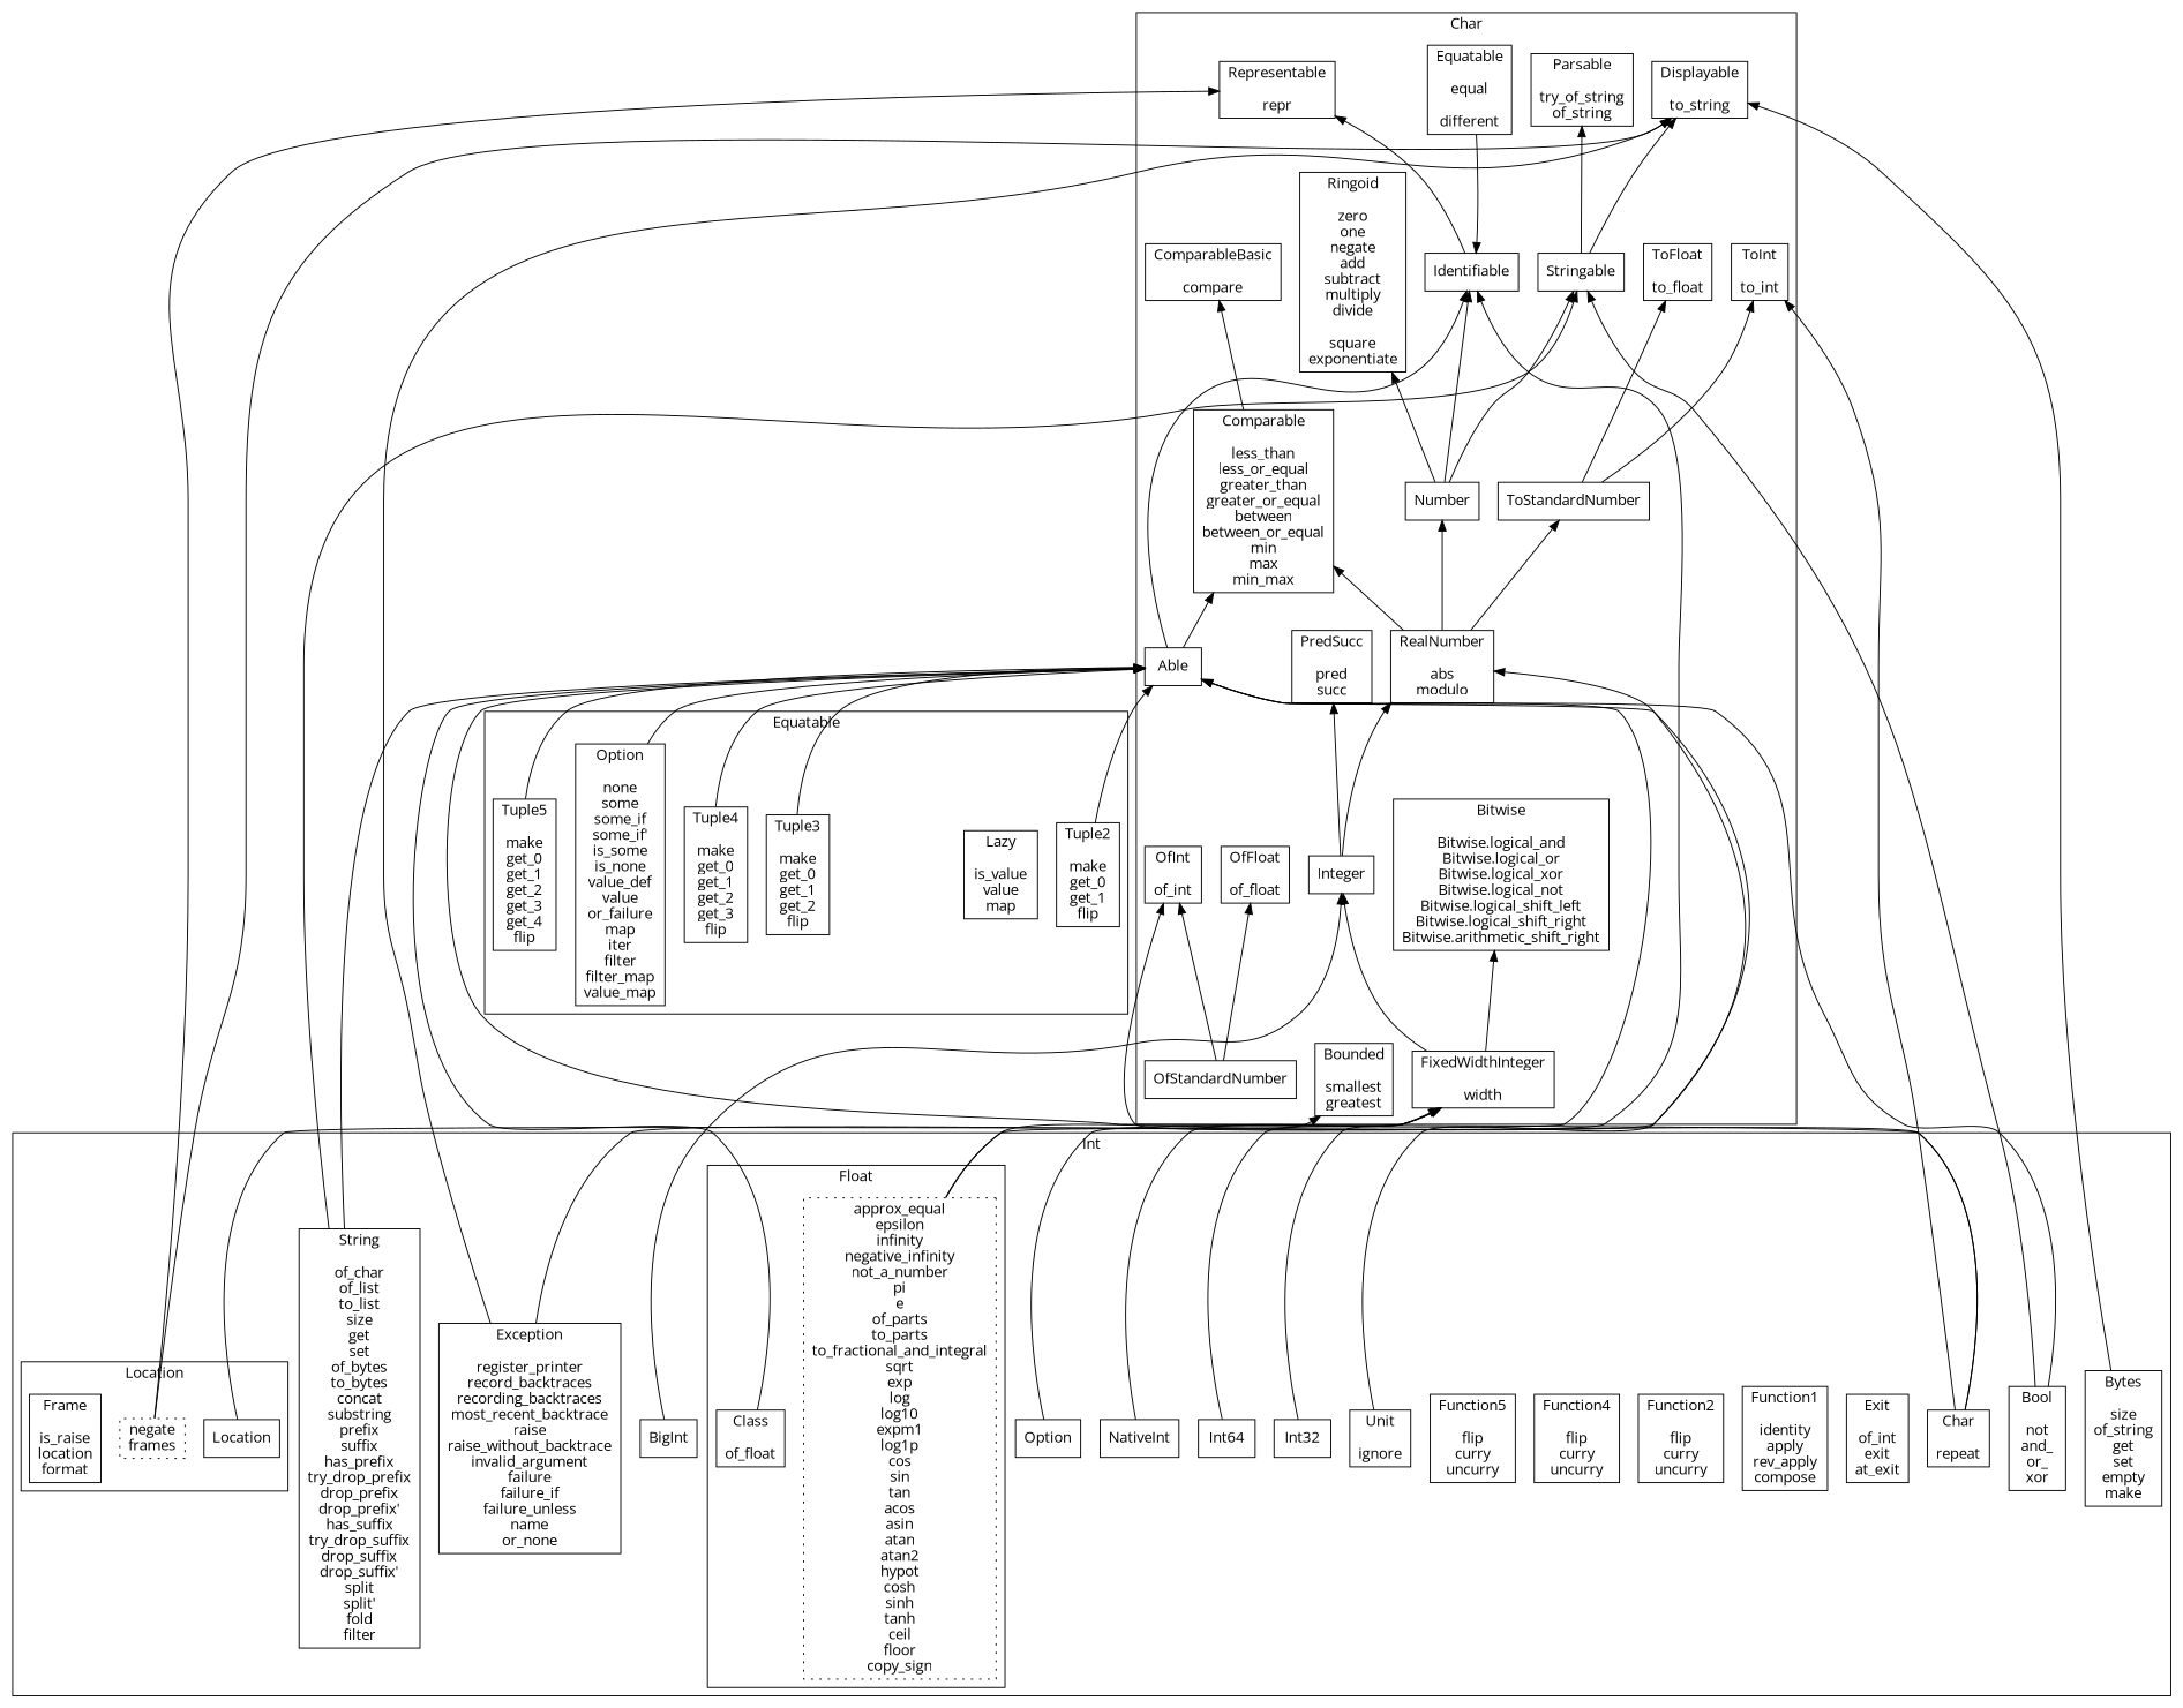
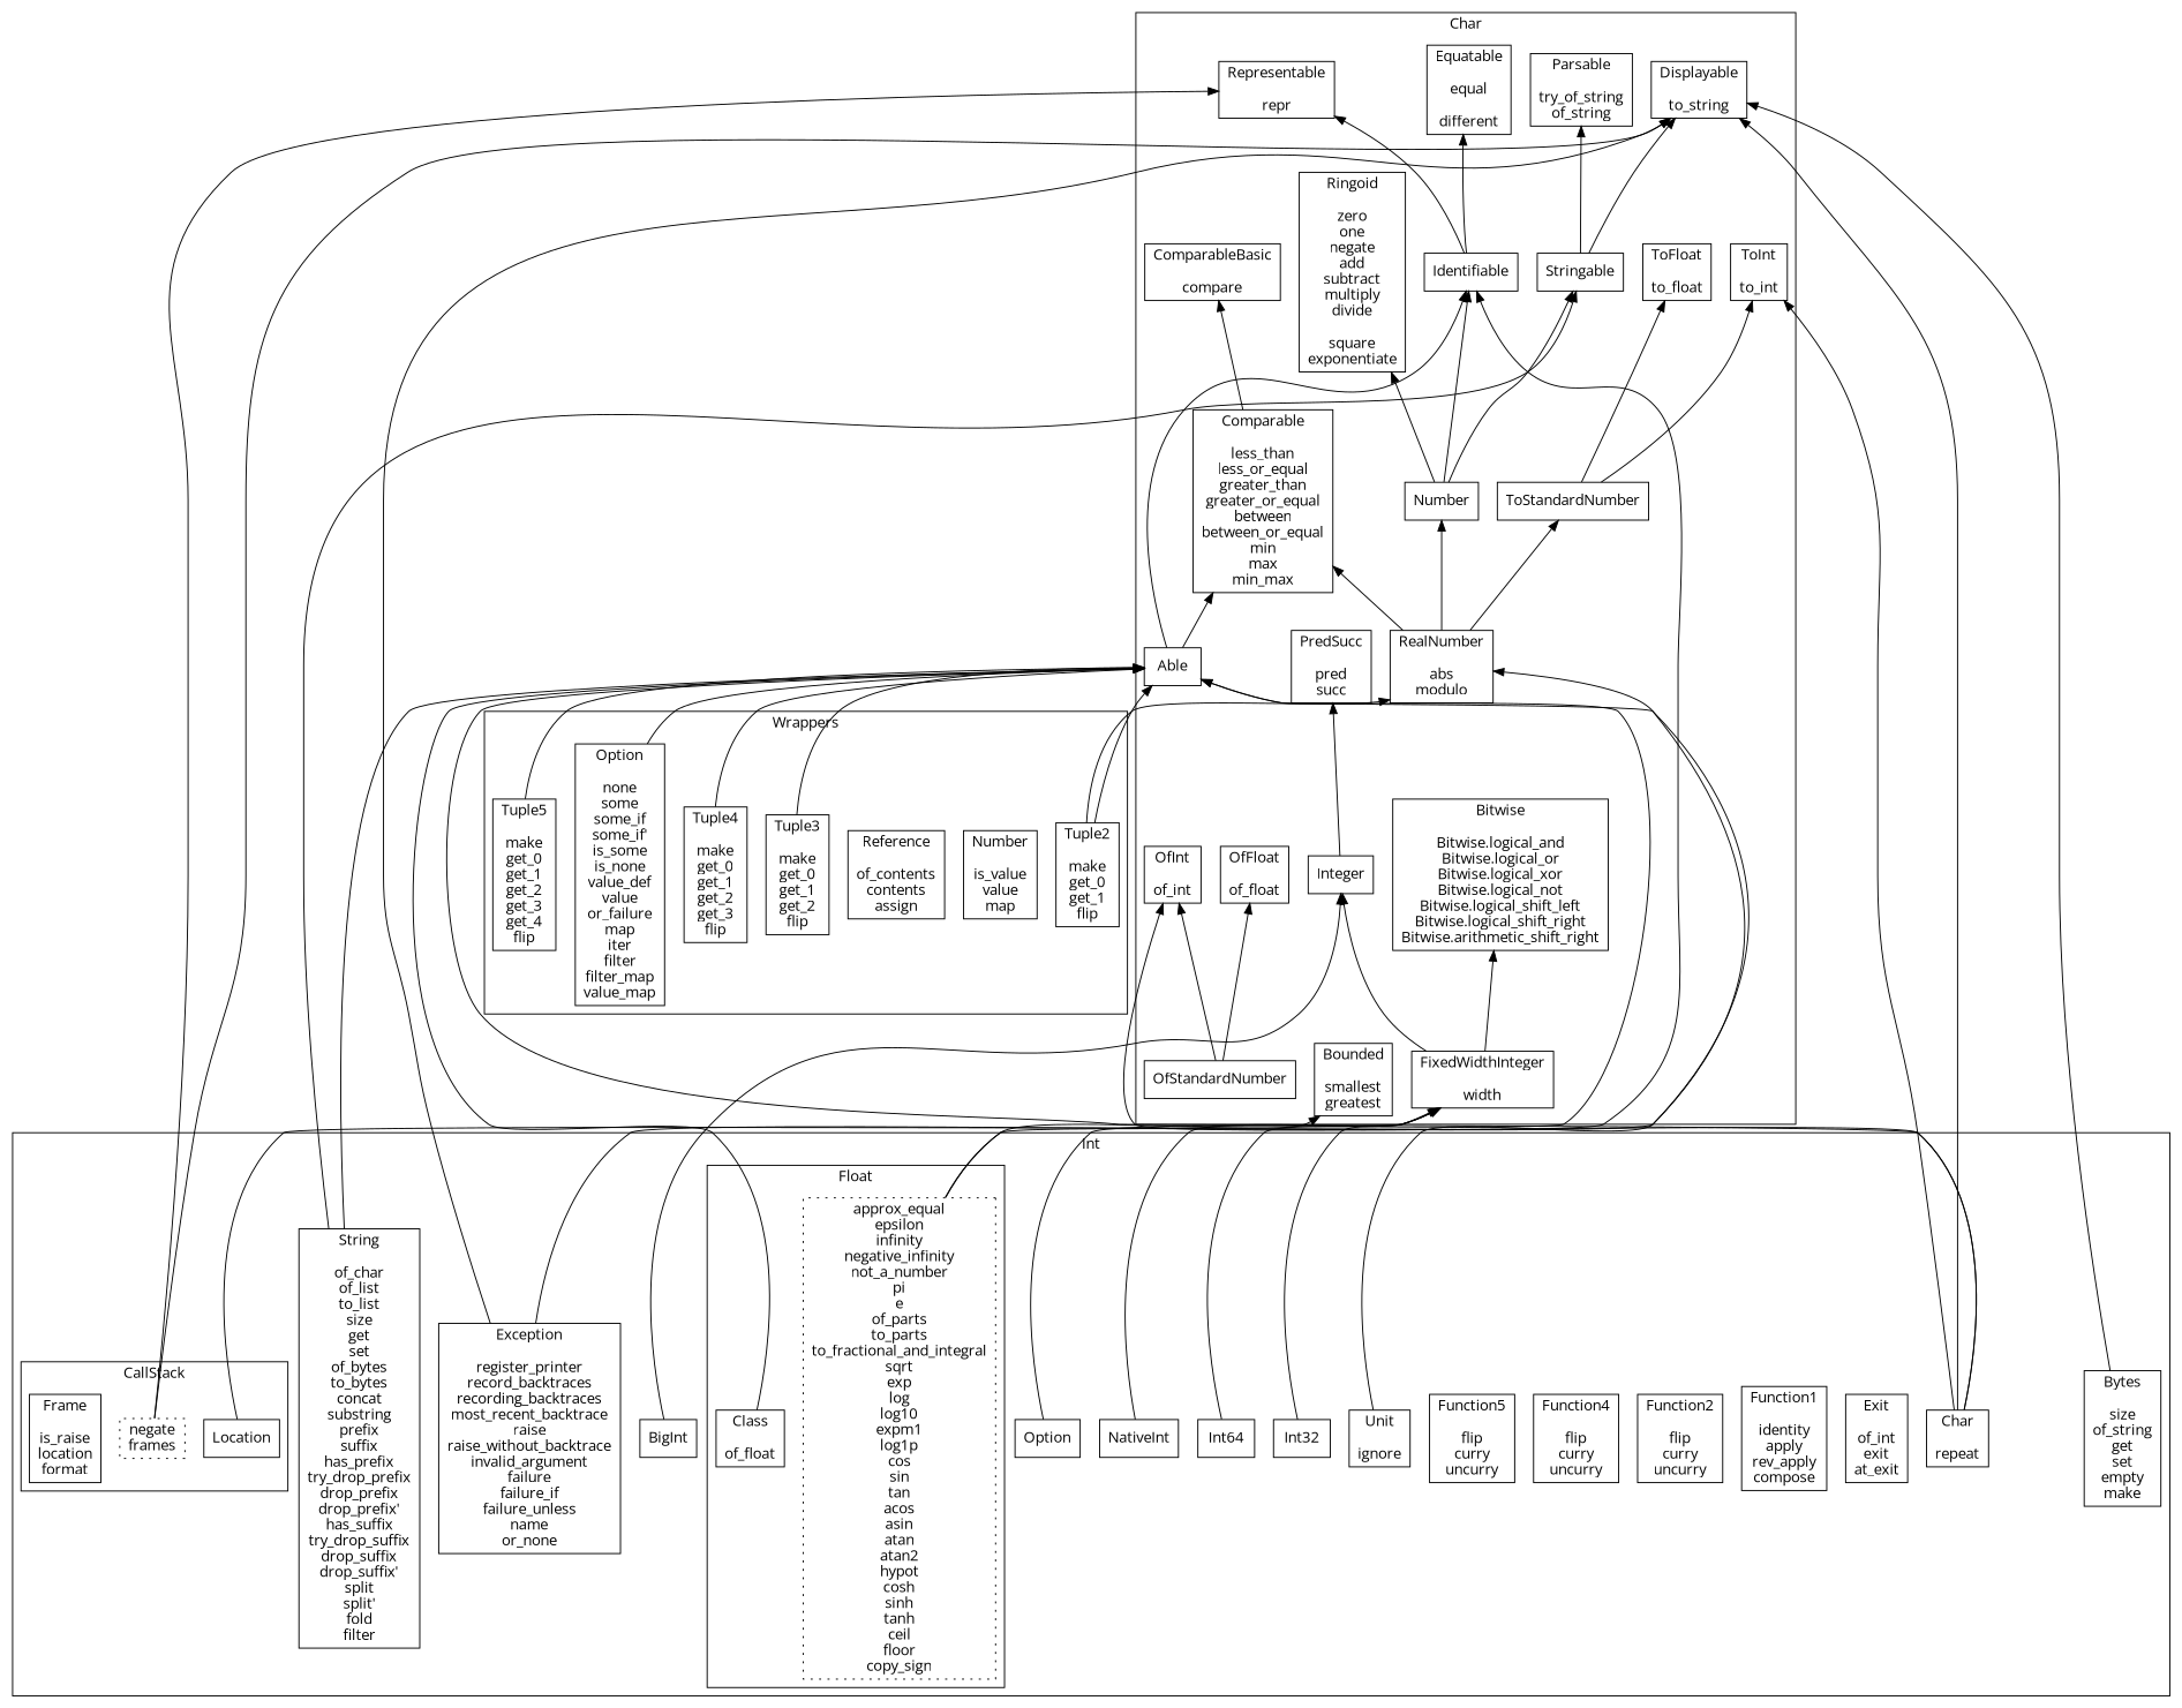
  digraph {
    compound=true
    fontname="Open Sans"
    rankdir=BT
    node [fontname="Open Sans" shape=box]
    edge [fontname="Open Sans"]
    n1 [label="Representable\n\nrepr"]
    n2 [label="Equatable\n\nequal\n\ndifferent"]
    n3 [label="Displayable\n\nto_string"]
    n4 [label="Parsable\n\ntry_of_string\nof_string"]
    n5 [label="ComparableBasic\n\ncompare"]
    n6 [label="Comparable\n\nless_than\nless_or_equal\ngreater_than\ngreater_or_equal\nbetween\nbetween_or_equal\nmin\nmax\nmin_max"]
    n7 [label="Ringoid\n\nzero\none\nnegate\nadd\nsubtract\nmultiply\ndivide\n\nsquare\nexponentiate"]
    n8 [label="OfInt\n\nof_int"]
    n9 [label="ToInt\n\nto_int"]
    n10 [label="OfFloat\n\nof_float"]
    n11 [label="ToFloat\n\nto_float"]
    n12 [label="PredSucc\n\npred\nsucc"]
    n13 [label="Bounded\n\nsmallest\ngreatest"]
    n14 [label="Bitwise\n\nBitwise.logical_and\nBitwise.logical_or\nBitwise.logical_xor\nBitwise.logical_not\nBitwise.logical_shift_left\nBitwise.logical_shift_right\nBitwise.arithmetic_shift_right"]
    n15 [label=Identifiable]
    n16 [label=Able]
    n17 [label=Stringable]
    n18 [label=OfStandardNumber]
    n19 [label=Number]
    n20 [label=ToStandardNumber]
    n21 [label="RealNumber\n\nabs\nmodulo"]
    n22 [label=Integer]
    n23 [label="FixedWidthInteger\n\nwidth"]
    n24 [label="negate\nframes" style=dotted]
    n25 [label=Location]
    n26 [label="Frame\n\nis_raise\nlocation\nformat"]
    n27 [label="approx_equal\nepsilon\ninfinity\nnegative_infinity\nnot_a_number\npi\ne\nof_parts\nto_parts\nto_fractional_and_integral\nsqrt\nexp\nlog\nlog10\nexpm1\nlog1p\ncos\nsin\ntan\nacos\nasin\natan\natan2\nhypot\ncosh\nsinh\ntanh\nceil\nfloor\ncopy_sign" style=dotted]
    n28 [label="Class\n\nof_float"]
    n29 [label="Exception\n\nregister_printer\nrecord_backtraces\nrecording_backtraces\nmost_recent_backtrace\nraise\nraise_without_backtrace\ninvalid_argument\nfailure\nfailure_if\nfailure_unless\nname\nor_none"]
    n30 [label="Exit\n\nof_int\nexit\nat_exit"]
    n31 [label="Function1\n\nidentity\napply\nrev_apply\ncompose"]
    n32 [label="Function2\n\nflip\ncurry\nuncurry"]
    n33 [label="Function4\n\nflip\ncurry\nuncurry"]
    n34 [label="Function5\n\nflip\ncurry\nuncurry"]
    n35 [label="Unit\n\nignore"]
-   n36 [label="Bool\n\nnot\nand_\nor_\nxor"]
    n37 [label="Char\n\nrepeat"]
    n38 [label=Option]
    n39 [label=Int32]
    n40 [label=Int64]
    n41 [label=NativeInt]
    n42 [label=BigInt]
    n43 [label="String\n\nof_char\nof_list\nto_list\nsize\nget\nset\nof_bytes\nto_bytes\nconcat\nsubstring\nprefix\nsuffix\nhas_prefix\ntry_drop_prefix\ndrop_prefix\ndrop_prefix'\nhas_suffix\ntry_drop_suffix\ndrop_suffix\ndrop_suffix'\nsplit\nsplit'\nfold\nfilter"]
    n44 [label="Bytes\n\nsize\nof_string\nget\nset\nempty\nmake"]
    n45 [label="Option\n\nnone\nsome\nsome_if\nsome_if'\nis_some\nis_none\nvalue_def\nvalue\nor_failure\nmap\niter\nfilter\nfilter_map\nvalue_map"]
-   n46 [label="Lazy\n\nis_value\nvalue\nmap"]
+   n46 [label="Number\n\nis_value\nvalue\nmap"]
+   n47 [label="Reference\n\nof_contents\ncontents\nassign"]
    n48 [label="Tuple2\n\nmake\nget_0\nget_1\nflip"]
    n49 [label="Tuple3\n\nmake\nget_0\nget_1\nget_2\nflip"]
    n50 [label="Tuple4\n\nmake\nget_0\nget_1\nget_2\nget_3\nflip"]
    n51 [label="Tuple5\n\nmake\nget_0\nget_1\nget_2\nget_3\nget_4\nflip"]
    subgraph cluster_1 {
      label=Char
      labelloc=b
      n1
      n2
      n3
      n4
      n5
      n6
      n7
      n8
      n9
      n10
      n11
      n12
      n13
      n14
      n15
      n16
      n17
      n18
      n19
      n20
      n21
      n22
      n23
    }
    subgraph cluster_2 {
      label=Int
      labelloc=b
      n29
      n30
      n31
      n32
      n33
      n34
      n35
-     n36
      n37
      n38
      n39
      n40
      n41
      n42
      n43
      n44
      subgraph cluster_3 {
-       label=Location
+       label=CallStack
        labelloc=b
        n24
        n25
        n26
      }
      subgraph cluster_4 {
        label=Float
        labelloc=b
        n27
        n28
      }
    }
    subgraph cluster_5 {
-     label=Equatable
+     label=Wrappers
      labelloc=b
      n45
      n46
+     n47
      n48
      n49
      n50
      n51
    }
    n6 -> n5
    n15 -> n1
-   n2 -> n15
+   n15 -> n2
    n16 -> n6
    n16 -> n15
    n17 -> n3
    n17 -> n4
    n18 -> n8
    n18 -> n10
    n19 -> n7
    n19 -> n15
    n19 -> n17
    n20 -> n9
    n20 -> n11
    n21 -> n6
    n21 -> n19
    n21 -> n20
    n22 -> n12
-   n22 -> n21
+   n48 -> n21
    n23 -> n14
    n23 -> n22
    n24 -> n1
    n24 -> n3
    n25 -> n16
    n27 -> n13
    n27 -> n21
    n28 -> n16
    n29 -> n3
    n29 -> n15
    n35 -> n16
-   n36 -> n16
-   n36 -> n17
+   n37 -> n3
    n37 -> n8
    n37 -> n9
    n37 -> n16
    n38 -> n23
    n39 -> n23
    n40 -> n23
    n41 -> n23
    n42 -> n22
    n43 -> n16
    n43 -> n17
    n44 -> n3
    n45 -> n16
    n48 -> n16
    n49 -> n16
    n50 -> n16
    n51 -> n16
  }
